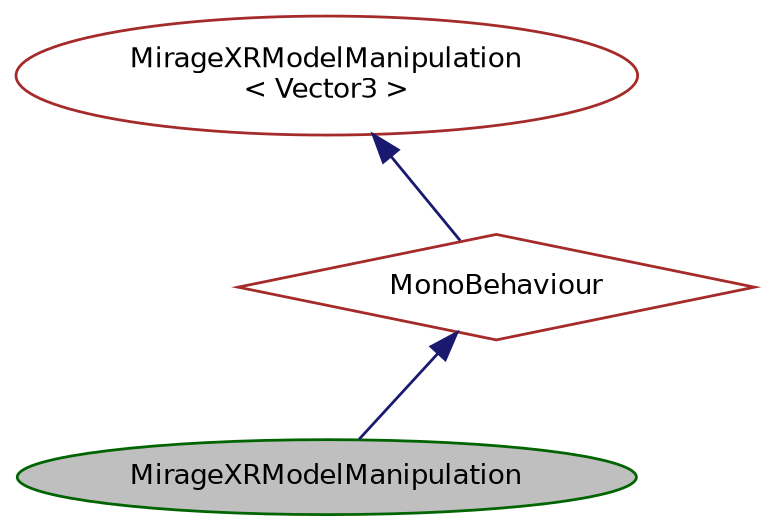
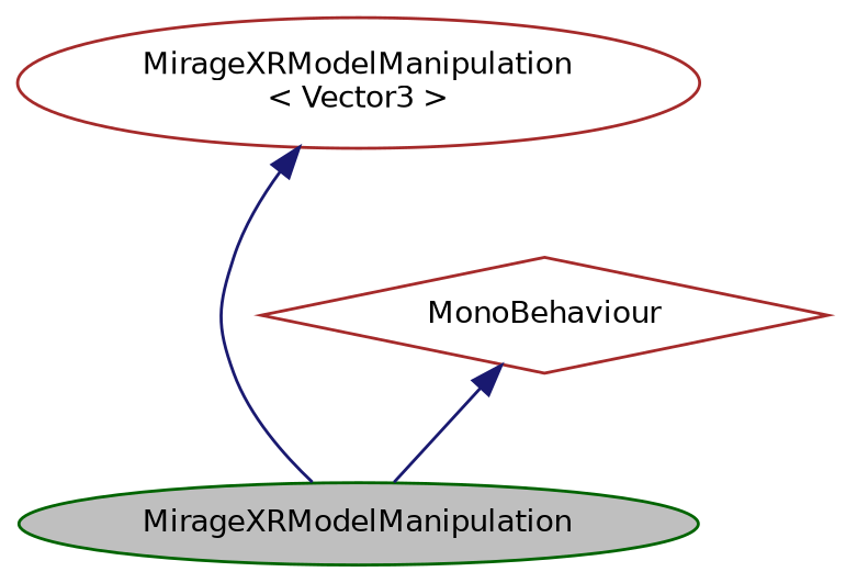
  digraph {
    node [color=brown fillcolor=white fontname=Helvetica fontsize=10 shape=ellipse style=filled]
    edge [color=midnightblue dir=back fontname=Helvetica fontsize=10 labelfontname=Helvetica labelfontsize=10 style=solid]
    n1 [color=darkgreen fillcolor=grey75 fontcolor=black height=0.2 label=MirageXRModelManipulation width=0.4]
    n2 [height=0.2 label=MonoBehaviour shape=diamond width=0.4]
    n3 [height=0.2 label="MirageXRModelManipulation\l\< Vector3 \>" width=0.4]
    n2 -> n1
-   n3 -> n2
+   n3 -> n1
  }
